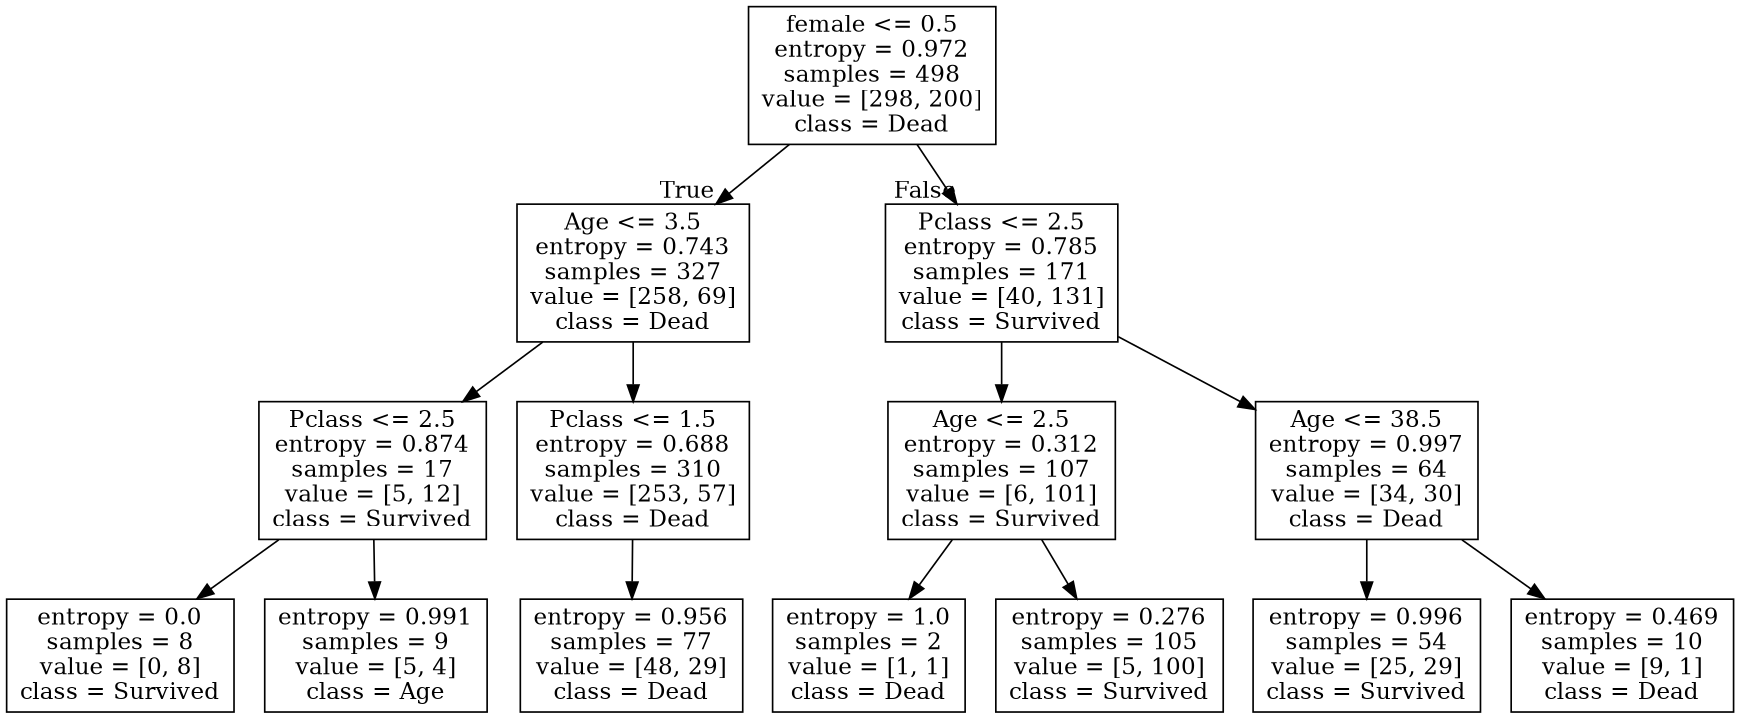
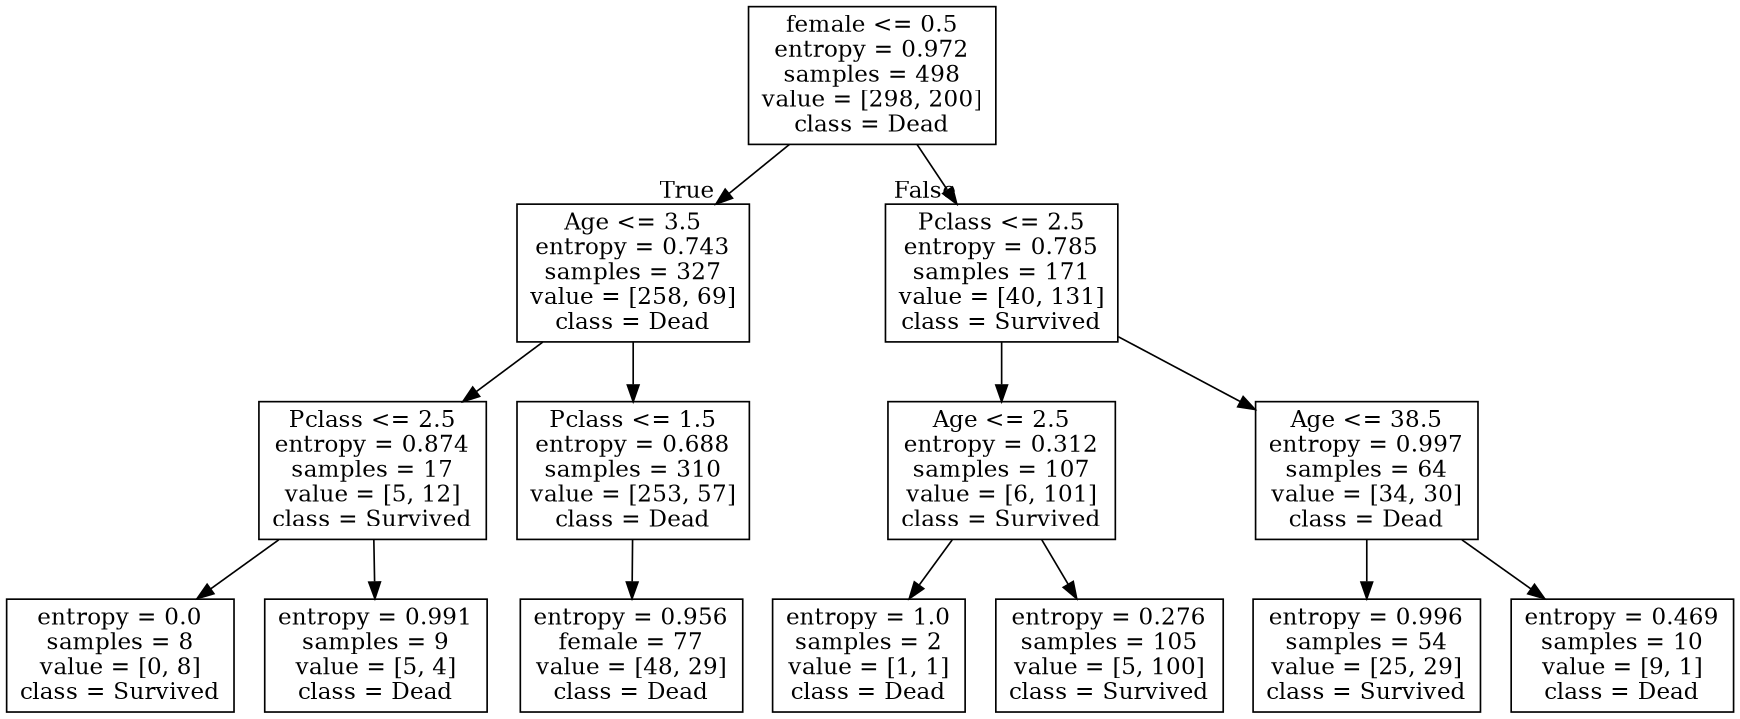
  digraph {
    node [shape=box]
    n1 [label="female <= 0.5\nentropy = 0.972\nsamples = 498\nvalue = [298, 200]\nclass = Dead"]
    n2 [label="Age <= 3.5\nentropy = 0.743\nsamples = 327\nvalue = [258, 69]\nclass = Dead"]
    n3 [label="Pclass <= 2.5\nentropy = 0.785\nsamples = 171\nvalue = [40, 131]\nclass = Survived"]
    n4 [label="Pclass <= 2.5\nentropy = 0.874\nsamples = 17\nvalue = [5, 12]\nclass = Survived"]
    n5 [label="Pclass <= 1.5\nentropy = 0.688\nsamples = 310\nvalue = [253, 57]\nclass = Dead"]
    n6 [label="Age <= 2.5\nentropy = 0.312\nsamples = 107\nvalue = [6, 101]\nclass = Survived"]
    n7 [label="Age <= 38.5\nentropy = 0.997\nsamples = 64\nvalue = [34, 30]\nclass = Dead"]
    n8 [label="entropy = 0.0\nsamples = 8\nvalue = [0, 8]\nclass = Survived"]
-   n9 [label="entropy = 0.991\nsamples = 9\nvalue = [5, 4]\nclass = Age"]
-   n10 [label="entropy = 0.956\nsamples = 77\nvalue = [48, 29]\nclass = Dead"]
+   n9 [label="entropy = 0.991\nsamples = 9\nvalue = [5, 4]\nclass = Dead"]
+   n10 [label="entropy = 0.956\nfemale = 77\nvalue = [48, 29]\nclass = Dead"]
    n11 [label="entropy = 1.0\nsamples = 2\nvalue = [1, 1]\nclass = Dead"]
    n12 [label="entropy = 0.276\nsamples = 105\nvalue = [5, 100]\nclass = Survived"]
    n13 [label="entropy = 0.996\nsamples = 54\nvalue = [25, 29]\nclass = Survived"]
    n14 [label="entropy = 0.469\nsamples = 10\nvalue = [9, 1]\nclass = Dead"]
    n1 -> n2 [headlabel=True labelangle=45 labeldistance=2.5]
    n1 -> n3 [headlabel=False labelangle=-45 labeldistance=2.5]
    n2 -> n4
    n2 -> n5
    n3 -> n6
    n3 -> n7
    n4 -> n8
    n4 -> n9
    n5 -> n10
    n6 -> n11
    n6 -> n12
    n7 -> n13
    n7 -> n14
  }
